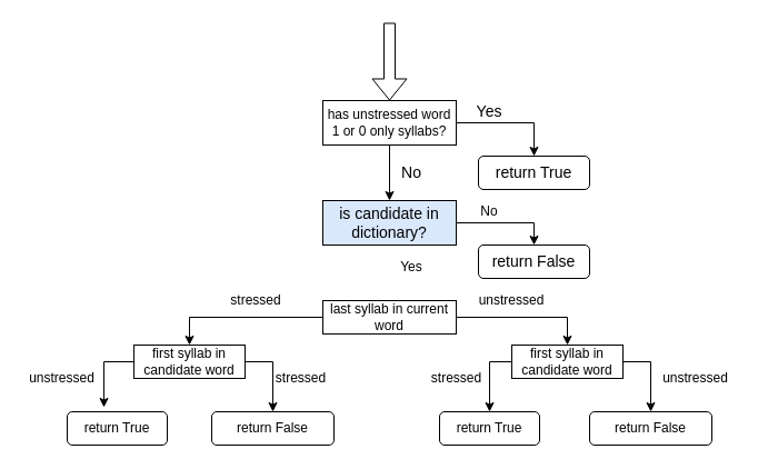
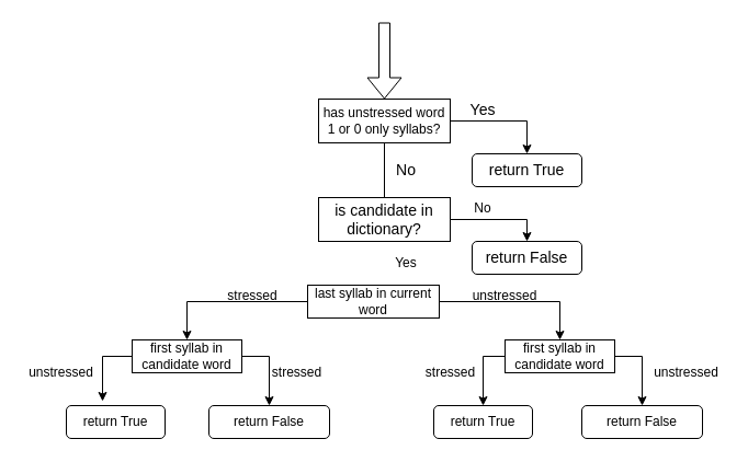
  <mxCell id="0" />
  <mxCell id="1" parent="0" />
  <mxCell id="2" style="edgeStyle=orthogonalEdgeStyle;rounded=0;orthogonalLoop=1;jettySize=auto;html=1;exitX=1;exitY=0.5;exitDx=0;exitDy=0;entryX=0.5;entryY=0;entryDx=0;entryDy=0;fontSize=14;" parent="1" source="3" target="6" edge="1"><mxGeometry relative="1" as="geometry" /></mxCell>
  <mxCell id="3" value="has unstressed word 1 or 0 only syllabs?" style="rounded=0;whiteSpace=wrap;html=1;" parent="1" vertex="1"><mxGeometry x="290" y="90" width="120" height="40" as="geometry" /></mxCell>
  <mxCell id="4" value="" style="shape=flexArrow;endArrow=classic;html=1;entryX=0.5;entryY=0;entryDx=0;entryDy=0;" parent="1" target="3" edge="1"><mxGeometry width="50" height="50" relative="1" as="geometry"><mxPoint x="350" as="sourcePoint" y="20" /><mxPoint x="480" y="140" as="targetPoint" /></mxGeometry></mxCell>
  <mxCell id="5" value="Yes" style="text;html=1;strokeColor=none;fillColor=none;align=center;verticalAlign=middle;whiteSpace=wrap;rounded=0;fontSize=14;" parent="1" vertex="1"><mxGeometry x="420" y="90" width="40" height="20" as="geometry" /></mxCell>
  <mxCell id="6" value="return True" style="rounded=1;whiteSpace=wrap;html=1;fontSize=14;" parent="1" vertex="1"><mxGeometry x="430" y="140" width="100" height="30" as="geometry" /></mxCell>
  <mxCell id="7" style="edgeStyle=orthogonalEdgeStyle;rounded=0;orthogonalLoop=1;jettySize=auto;html=1;exitX=1;exitY=0.5;exitDx=0;exitDy=0;entryX=0.5;entryY=0;entryDx=0;entryDy=0;fontSize=14;" parent="1" source="8" target="11" edge="1"><mxGeometry relative="1" as="geometry" /></mxCell>
- <mxCell id="8" value="is candidate in dictionary?" style="rounded=0;whiteSpace=wrap;html=1;fontSize=14;fillColor=#dae8fc;" parent="1" vertex="1"><mxGeometry x="290" y="180" width="120" height="40" as="geometry" /></mxCell>
- <mxCell id="9" value="" style="endArrow=classic;html=1;fontSize=14;exitX=0.5;exitY=1;exitDx=0;exitDy=0;entryX=0.5;entryY=0;entryDx=0;entryDy=0;" parent="1" source="3" target="8" edge="1"><mxGeometry width="50" height="50" relative="1" as="geometry"><mxPoint x="430" y="230" as="sourcePoint" /><mxPoint x="480" y="180" as="targetPoint" /></mxGeometry></mxCell>
+ <mxCell id="8" value="is candidate in dictionary?" style="rounded=0;whiteSpace=wrap;html=1;fontSize=14;" parent="1" vertex="1"><mxGeometry x="290" y="180" width="120" height="40" as="geometry" /></mxCell>
+ <mxCell id="9" value="" style="endArrow=none;html=1;fontSize=14;exitX=0.5;exitY=1;exitDx=0;exitDy=0;entryX=0.5;entryY=0;entryDx=0;entryDy=0;" parent="1" source="3" target="8" edge="1"><mxGeometry width="50" height="50" relative="1" as="geometry"><mxPoint x="430" y="230" as="sourcePoint" /><mxPoint x="480" y="180" as="targetPoint" /></mxGeometry></mxCell>
  <mxCell id="10" value="No" style="text;html=1;strokeColor=none;fillColor=none;align=center;verticalAlign=middle;whiteSpace=wrap;rounded=0;fontSize=14;" parent="1" vertex="1"><mxGeometry x="350" y="145" width="40" height="20" as="geometry" /></mxCell>
  <mxCell id="11" value="return False" style="rounded=1;whiteSpace=wrap;html=1;fontSize=14;" parent="1" vertex="1"><mxGeometry x="430" y="220" width="100" height="30" as="geometry" /></mxCell>
  <mxCell id="12" style="edgeStyle=orthogonalEdgeStyle;rounded=0;orthogonalLoop=1;jettySize=auto;html=1;exitX=0;exitY=0.5;exitDx=0;exitDy=0;entryX=0.5;entryY=0;entryDx=0;entryDy=0;" parent="1" source="14" target="20" edge="1"><mxGeometry relative="1" as="geometry" /></mxCell>
  <mxCell id="13" style="edgeStyle=orthogonalEdgeStyle;rounded=0;orthogonalLoop=1;jettySize=auto;html=1;exitX=1;exitY=0.5;exitDx=0;exitDy=0;" parent="1" source="14" target="24" edge="1"><mxGeometry relative="1" as="geometry" /></mxCell>
- <mxCell id="14" value="last syllab in current word" style="rounded=0;whiteSpace=wrap;html=1;" parent="1" vertex="1"><mxGeometry x="290" y="270" width="120" height="30" as="geometry" /></mxCell>
+ <mxCell id="14" value="last syllab in current word" style="rounded=0;whiteSpace=wrap;html=1;" parent="1" vertex="1"><mxGeometry x="280" y="260" width="120" height="30" as="geometry" /></mxCell>
  <mxCell id="15" style="edgeStyle=orthogonalEdgeStyle;rounded=0;orthogonalLoop=1;jettySize=auto;html=1;exitX=0.5;exitY=1;exitDx=0;exitDy=0;" parent="1" source="14" target="14" edge="1"><mxGeometry relative="1" as="geometry" /></mxCell>
  <mxCell id="16" value="No" style="text;html=1;strokeColor=none;fillColor=none;align=center;verticalAlign=middle;whiteSpace=wrap;rounded=0;" parent="1" vertex="1"><mxGeometry x="420" y="180" width="40" height="20" as="geometry" /></mxCell>
  <mxCell id="17" value="Yes" style="text;html=1;strokeColor=none;fillColor=none;align=center;verticalAlign=middle;whiteSpace=wrap;rounded=0;" parent="1" vertex="1"><mxGeometry x="350" y="230" width="40" height="20" as="geometry" /></mxCell>
  <mxCell id="18" style="edgeStyle=orthogonalEdgeStyle;rounded=0;orthogonalLoop=1;jettySize=auto;html=1;exitX=0;exitY=0.5;exitDx=0;exitDy=0;entryX=0.367;entryY=-0.133;entryDx=0;entryDy=0;entryPerimeter=0;" edge="1" parent="1" source="20" target="26"><mxGeometry relative="1" as="geometry" /></mxCell>
  <mxCell id="19" style="edgeStyle=orthogonalEdgeStyle;rounded=0;orthogonalLoop=1;jettySize=auto;html=1;exitX=1;exitY=0.5;exitDx=0;exitDy=0;entryX=0.5;entryY=0;entryDx=0;entryDy=0;" edge="1" parent="1" source="20" target="27"><mxGeometry relative="1" as="geometry" /></mxCell>
  <mxCell id="20" value="first syllab in candidate word" style="rounded=0;whiteSpace=wrap;html=1;" parent="1" vertex="1"><mxGeometry x="120" y="310" width="100" height="30" as="geometry" /></mxCell>
  <mxCell id="21" value="stressed" style="text;html=1;strokeColor=none;fillColor=none;align=center;verticalAlign=middle;whiteSpace=wrap;rounded=0;" parent="1" vertex="1"><mxGeometry x="210" y="260" width="40" height="20" as="geometry" /></mxCell>
  <mxCell id="22" style="edgeStyle=orthogonalEdgeStyle;rounded=0;orthogonalLoop=1;jettySize=auto;html=1;exitX=0;exitY=0.5;exitDx=0;exitDy=0;entryX=0.5;entryY=0;entryDx=0;entryDy=0;" edge="1" parent="1" source="24" target="30"><mxGeometry relative="1" as="geometry" /></mxCell>
  <mxCell id="23" style="edgeStyle=orthogonalEdgeStyle;rounded=0;orthogonalLoop=1;jettySize=auto;html=1;exitX=1;exitY=0.5;exitDx=0;exitDy=0;entryX=0.5;entryY=0;entryDx=0;entryDy=0;" edge="1" parent="1" source="24" target="31"><mxGeometry relative="1" as="geometry" /></mxCell>
  <mxCell id="24" value="first syllab in candidate word" style="rounded=0;whiteSpace=wrap;html=1;" parent="1" vertex="1"><mxGeometry x="460" y="310" width="100" height="30" as="geometry" /></mxCell>
  <mxCell id="25" value="unstressed" style="text;html=1;strokeColor=none;fillColor=none;align=center;verticalAlign=middle;whiteSpace=wrap;rounded=0;" parent="1" vertex="1"><mxGeometry x="440" y="260" width="40" height="20" as="geometry" /></mxCell>
  <mxCell id="26" value="return True" style="rounded=1;whiteSpace=wrap;html=1;" vertex="1" parent="1"><mxGeometry x="60" y="370" width="90" height="30" as="geometry" /></mxCell>
  <mxCell id="27" value="return False" style="rounded=1;whiteSpace=wrap;html=1;" vertex="1" parent="1"><mxGeometry x="190" y="370" width="110" height="30" as="geometry" /></mxCell>
  <mxCell id="28" value="stressed" style="text;html=1;align=center;verticalAlign=middle;resizable=0;points=[];autosize=1;" vertex="1" parent="1"><mxGeometry x="240" y="330" width="60" height="20" as="geometry" /></mxCell>
  <mxCell id="29" value="unstressed" style="text;html=1;align=center;verticalAlign=middle;resizable=0;points=[];autosize=1;" vertex="1" parent="1"><mxGeometry x="20" y="330" width="70" height="20" as="geometry" /></mxCell>
  <mxCell id="30" value="return True" style="rounded=1;whiteSpace=wrap;html=1;" vertex="1" parent="1"><mxGeometry x="395" y="370" width="90" height="30" as="geometry" /></mxCell>
  <mxCell id="31" value="return False" style="rounded=1;whiteSpace=wrap;html=1;" vertex="1" parent="1"><mxGeometry x="530" y="370" width="110" height="30" as="geometry" /></mxCell>
  <mxCell id="32" value="stressed" style="text;html=1;align=center;verticalAlign=middle;resizable=0;points=[];autosize=1;" vertex="1" parent="1"><mxGeometry x="380" y="330" width="60" height="20" as="geometry" /></mxCell>
  <mxCell id="33" value="unstressed" style="text;html=1;align=center;verticalAlign=middle;resizable=0;points=[];autosize=1;" vertex="1" parent="1"><mxGeometry x="590" y="330" width="70" height="20" as="geometry" /></mxCell>
